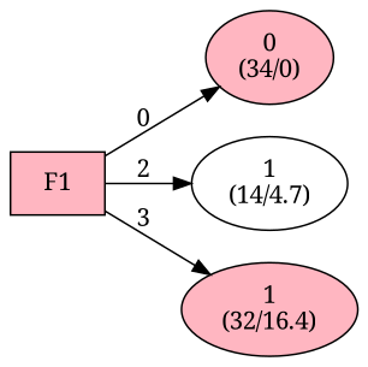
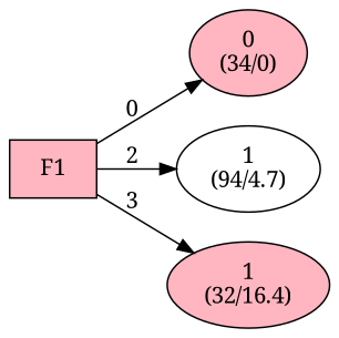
  digraph {
    fontname="Noto Serif"
    rankdir=LR
    node [fillcolor=lightpink fontname="Noto Serif" shape=ellipse style=filled]
    edge [fontname="Noto Serif"]
    n1 [label="F1\n" shape=box]
    n2 [label="0\n(34/0)"]
-   n3 [fillcolor=white label="1\n(14/4.7)"]
+   n3 [fillcolor=white label="1\n(94/4.7)"]
    n4 [label="1\n(32/16.4)"]
    n1 -> n2 [label=0]
    n1 -> n3 [label=2]
    n1 -> n4 [label=3]
  }
